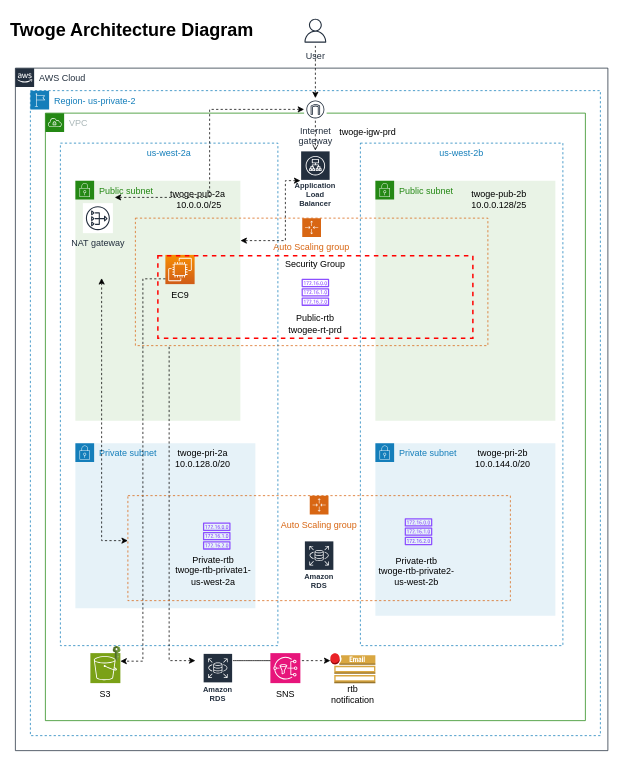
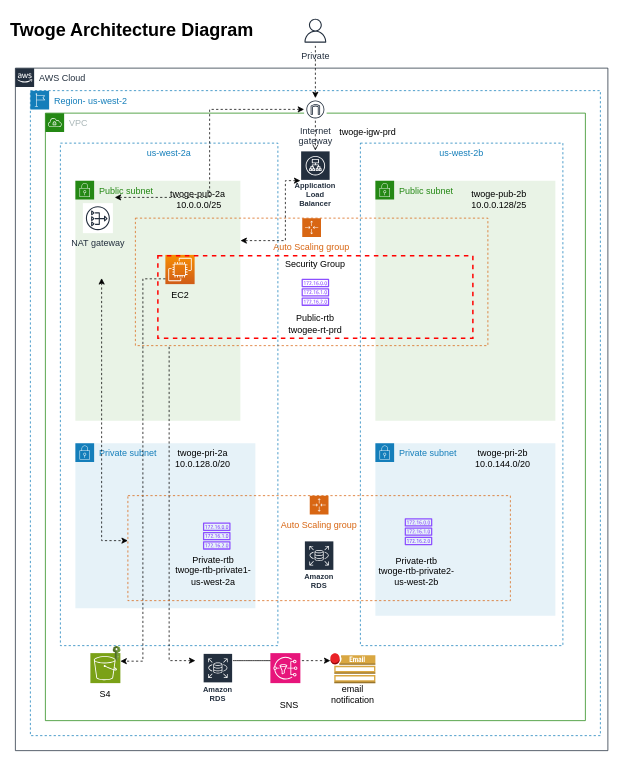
  <mxCell id="0" />
  <mxCell id="1" parent="0" />
  <mxCell id="2" value="VPC" style="points=[[0,0],[0.25,0],[0.5,0],[0.75,0],[1,0],[1,0.25],[1,0.5],[1,0.75],[1,1],[0.75,1],[0.5,1],[0.25,1],[0,1],[0,0.75],[0,0.5],[0,0.25]];outlineConnect=0;gradientColor=none;html=1;whiteSpace=wrap;fontSize=12;fontStyle=0;container=1;pointerEvents=0;collapsible=0;recursiveResize=0;shape=mxgraph.aws4.group;grIcon=mxgraph.aws4.group_vpc;strokeColor=#248814;fillColor=none;verticalAlign=top;align=left;spacingLeft=30;fontColor=#AAB7B8;dashed=0;shadow=0;" parent="1" vertex="1"><mxGeometry x="60" y="150" width="720" height="810" as="geometry" /></mxCell>
  <mxCell id="3" value="us-west-2b" style="fillColor=none;strokeColor=#147EBA;dashed=1;verticalAlign=top;fontStyle=0;fontColor=#147EBA;movable=1;resizable=1;rotatable=1;deletable=1;editable=1;locked=0;connectable=1;" parent="2" vertex="1"><mxGeometry x="420" y="40" width="270" height="670" as="geometry" /></mxCell>
  <mxCell id="4" value="Public subnet" style="points=[[0,0],[0.25,0],[0.5,0],[0.75,0],[1,0],[1,0.25],[1,0.5],[1,0.75],[1,1],[0.75,1],[0.5,1],[0.25,1],[0,1],[0,0.75],[0,0.5],[0,0.25]];outlineConnect=0;gradientColor=none;html=1;whiteSpace=wrap;fontSize=12;fontStyle=0;container=1;pointerEvents=0;collapsible=0;recursiveResize=0;shape=mxgraph.aws4.group;grIcon=mxgraph.aws4.group_security_group;grStroke=0;strokeColor=#248814;fillColor=#E9F3E6;verticalAlign=top;align=left;spacingLeft=30;fontColor=#248814;dashed=0;" parent="2" vertex="1"><mxGeometry x="40" y="90" width="220" height="320" as="geometry" /></mxCell>
  <mxCell id="5" value="" style="sketch=0;points=[[0,0,0],[0.25,0,0],[0.5,0,0],[0.75,0,0],[1,0,0],[0,1,0],[0.25,1,0],[0.5,1,0],[0.75,1,0],[1,1,0],[0,0.25,0],[0,0.5,0],[0,0.75,0],[1,0.25,0],[1,0.5,0],[1,0.75,0]];outlineConnect=0;fontColor=#232F3E;gradientColor=#F78E04;gradientDirection=north;fillColor=#D05C17;strokeColor=#ffffff;dashed=0;verticalLabelPosition=bottom;verticalAlign=top;align=center;html=1;fontSize=12;fontStyle=0;aspect=fixed;shape=mxgraph.aws4.resourceIcon;resIcon=mxgraph.aws4.ec2;" parent="4" vertex="1"><mxGeometry x="120" y="99" width="39" height="39" as="geometry" /></mxCell>
- <mxCell id="6" value="EC9" style="text;html=1;strokeColor=none;fillColor=none;align=center;verticalAlign=middle;whiteSpace=wrap;rounded=0;" parent="4" vertex="1"><mxGeometry x="110" y="138" width="60" height="30" as="geometry" /></mxCell>
+ <mxCell id="6" value="EC2" style="text;html=1;strokeColor=none;fillColor=none;align=center;verticalAlign=middle;whiteSpace=wrap;rounded=0;" parent="4" vertex="1"><mxGeometry x="110" y="138" width="60" height="30" as="geometry" /></mxCell>
  <mxCell id="7" value="NAT gateway" style="sketch=0;outlineConnect=0;fontColor=#232F3E;gradientColor=none;strokeColor=#232F3E;fillColor=#ffffff;dashed=0;verticalLabelPosition=bottom;verticalAlign=top;align=center;html=1;fontSize=12;fontStyle=0;aspect=fixed;shape=mxgraph.aws4.resourceIcon;resIcon=mxgraph.aws4.nat_gateway;" parent="2" vertex="1"><mxGeometry x="50" y="120" width="40" height="40" as="geometry" /></mxCell>
  <mxCell id="8" value="Private subnet" style="points=[[0,0],[0.25,0],[0.5,0],[0.75,0],[1,0],[1,0.25],[1,0.5],[1,0.75],[1,1],[0.75,1],[0.5,1],[0.25,1],[0,1],[0,0.75],[0,0.5],[0,0.25]];outlineConnect=0;gradientColor=none;html=1;whiteSpace=wrap;fontSize=12;fontStyle=0;container=1;pointerEvents=0;collapsible=0;recursiveResize=0;shape=mxgraph.aws4.group;grIcon=mxgraph.aws4.group_security_group;grStroke=0;strokeColor=#147EBA;fillColor=#E6F2F8;verticalAlign=top;align=left;spacingLeft=30;fontColor=#147EBA;dashed=0;" parent="2" vertex="1"><mxGeometry x="40" y="440" width="240" height="220" as="geometry" /></mxCell>
  <mxCell id="9" value="" style="sketch=0;outlineConnect=0;fontColor=#232F3E;gradientColor=none;fillColor=#8C4FFF;strokeColor=none;dashed=0;verticalLabelPosition=bottom;verticalAlign=top;align=center;html=1;fontSize=12;fontStyle=0;aspect=fixed;pointerEvents=1;shape=mxgraph.aws4.route_table;" parent="8" vertex="1"><mxGeometry x="170" y="105.95" width="37" height="36.05" as="geometry" /></mxCell>
  <mxCell id="10" value="Public subnet" style="points=[[0,0],[0.25,0],[0.5,0],[0.75,0],[1,0],[1,0.25],[1,0.5],[1,0.75],[1,1],[0.75,1],[0.5,1],[0.25,1],[0,1],[0,0.75],[0,0.5],[0,0.25]];outlineConnect=0;gradientColor=none;html=1;whiteSpace=wrap;fontSize=12;fontStyle=0;container=1;pointerEvents=0;collapsible=0;recursiveResize=0;shape=mxgraph.aws4.group;grIcon=mxgraph.aws4.group_security_group;grStroke=0;strokeColor=#248814;fillColor=#E9F3E6;verticalAlign=top;align=left;spacingLeft=30;fontColor=#248814;dashed=0;" parent="2" vertex="1"><mxGeometry x="440" y="90" width="240" height="320" as="geometry" /></mxCell>
  <mxCell id="11" value="Auto Scaling group" style="points=[[0,0],[0.25,0],[0.5,0],[0.75,0],[1,0],[1,0.25],[1,0.5],[1,0.75],[1,1],[0.75,1],[0.5,1],[0.25,1],[0,1],[0,0.75],[0,0.5],[0,0.25]];outlineConnect=0;gradientColor=none;html=1;whiteSpace=wrap;fontSize=12;fontStyle=0;container=1;pointerEvents=0;collapsible=0;recursiveResize=0;shape=mxgraph.aws4.groupCenter;grIcon=mxgraph.aws4.group_auto_scaling_group;grStroke=1;strokeColor=#D86613;fillColor=none;verticalAlign=top;align=center;fontColor=#D86613;dashed=1;spacingTop=25;" parent="10" vertex="1"><mxGeometry x="-320" y="50" width="470" height="170" as="geometry" /></mxCell>
  <mxCell id="12" value="Private subnet" style="points=[[0,0],[0.25,0],[0.5,0],[0.75,0],[1,0],[1,0.25],[1,0.5],[1,0.75],[1,1],[0.75,1],[0.5,1],[0.25,1],[0,1],[0,0.75],[0,0.5],[0,0.25]];outlineConnect=0;gradientColor=none;html=1;whiteSpace=wrap;fontSize=12;fontStyle=0;container=1;pointerEvents=0;collapsible=0;recursiveResize=0;shape=mxgraph.aws4.group;grIcon=mxgraph.aws4.group_security_group;grStroke=0;strokeColor=#147EBA;fillColor=#E6F2F8;verticalAlign=top;align=left;spacingLeft=30;fontColor=#147EBA;dashed=0;" parent="2" vertex="1"><mxGeometry x="440" y="440" width="240" height="230" as="geometry" /></mxCell>
- <mxCell id="13" value="Region- us-private-2" style="points=[[0,0],[0.25,0],[0.5,0],[0.75,0],[1,0],[1,0.25],[1,0.5],[1,0.75],[1,1],[0.75,1],[0.5,1],[0.25,1],[0,1],[0,0.75],[0,0.5],[0,0.25]];outlineConnect=0;gradientColor=none;html=1;whiteSpace=wrap;fontSize=12;fontStyle=0;container=1;pointerEvents=0;collapsible=0;recursiveResize=0;shape=mxgraph.aws4.group;grIcon=mxgraph.aws4.group_region;strokeColor=#147EBA;fillColor=none;verticalAlign=top;align=left;spacingLeft=30;fontColor=#147EBA;dashed=1;" parent="1" vertex="1"><mxGeometry x="40" y="120" width="760" height="860" as="geometry" /></mxCell>
+ <mxCell id="13" value="Region- us-west-2" style="points=[[0,0],[0.25,0],[0.5,0],[0.75,0],[1,0],[1,0.25],[1,0.5],[1,0.75],[1,1],[0.75,1],[0.5,1],[0.25,1],[0,1],[0,0.75],[0,0.5],[0,0.25]];outlineConnect=0;gradientColor=none;html=1;whiteSpace=wrap;fontSize=12;fontStyle=0;container=1;pointerEvents=0;collapsible=0;recursiveResize=0;shape=mxgraph.aws4.group;grIcon=mxgraph.aws4.group_region;strokeColor=#147EBA;fillColor=none;verticalAlign=top;align=left;spacingLeft=30;fontColor=#147EBA;dashed=1;" parent="1" vertex="1"><mxGeometry x="40" y="120" width="760" height="860" as="geometry" /></mxCell>
  <mxCell id="14" value="us-west-2a" style="fillColor=none;strokeColor=#147EBA;dashed=1;verticalAlign=top;fontStyle=0;fontColor=#147EBA;shadow=0;movable=1;resizable=1;rotatable=1;deletable=1;editable=1;locked=0;connectable=1;" parent="13" vertex="1"><mxGeometry x="40" y="70" width="290" height="670" as="geometry" /></mxCell>
  <mxCell id="15" value="Internet&#10;gateway" style="sketch=0;outlineConnect=0;fontColor=#232F3E;gradientColor=none;strokeColor=#232F3E;fillColor=#ffffff;dashed=0;verticalLabelPosition=bottom;verticalAlign=top;align=center;html=1;fontSize=12;fontStyle=0;aspect=fixed;shape=mxgraph.aws4.resourceIcon;resIcon=mxgraph.aws4.internet_gateway;" parent="13" vertex="1"><mxGeometry x="365" y="10" width="30" height="30" as="geometry" /></mxCell>
  <mxCell id="16" value="twoge-pri-2a&lt;br&gt;10.0.128.0/20" style="text;html=1;strokeColor=none;fillColor=none;align=center;verticalAlign=middle;whiteSpace=wrap;rounded=0;" parent="13" vertex="1"><mxGeometry x="170" y="470" width="120" height="40" as="geometry" /></mxCell>
  <mxCell id="17" value="twoge-pri-2b&lt;br&gt;10.0.144.0/20" style="text;html=1;strokeColor=none;fillColor=none;align=center;verticalAlign=middle;whiteSpace=wrap;rounded=0;" parent="13" vertex="1"><mxGeometry x="570" y="475" width="120" height="30" as="geometry" /></mxCell>
  <mxCell id="18" value="twoge-igw-prd" style="text;html=1;strokeColor=none;fillColor=none;align=center;verticalAlign=middle;whiteSpace=wrap;rounded=0;" parent="13" vertex="1"><mxGeometry x="410" y="40" width="80" height="30" as="geometry" /></mxCell>
  <mxCell id="19" value="" style="sketch=0;outlineConnect=0;fontColor=#232F3E;gradientColor=none;fillColor=#8C4FFF;strokeColor=none;dashed=0;verticalLabelPosition=bottom;verticalAlign=top;align=center;html=1;fontSize=12;fontStyle=0;aspect=fixed;pointerEvents=1;shape=mxgraph.aws4.route_table;" parent="13" vertex="1"><mxGeometry x="361.5" y="250.95" width="37" height="36.05" as="geometry" /></mxCell>
  <mxCell id="20" value="Public-rtb&lt;br&gt;twogee-rt-prd" style="text;html=1;strokeColor=none;fillColor=none;align=center;verticalAlign=middle;whiteSpace=wrap;rounded=0;" parent="13" vertex="1"><mxGeometry x="330" y="296" width="100" height="30" as="geometry" /></mxCell>
  <mxCell id="21" value="twoge-pub-2b&lt;br&gt;10.0.0.128/25" style="text;html=1;strokeColor=none;fillColor=none;align=center;verticalAlign=middle;whiteSpace=wrap;rounded=0;" parent="13" vertex="1"><mxGeometry x="570" y="140" width="110" height="10" as="geometry" /></mxCell>
  <mxCell id="22" value="" style="sketch=0;points=[[0,0,0],[0.25,0,0],[0.5,0,0],[0.75,0,0],[1,0,0],[0,1,0],[0.25,1,0],[0.5,1,0],[0.75,1,0],[1,1,0],[0,0.25,0],[0,0.5,0],[0,0.75,0],[1,0.25,0],[1,0.5,0],[1,0.75,0]];outlineConnect=0;fontColor=#232F3E;fillColor=#7AA116;strokeColor=#ffffff;dashed=0;verticalLabelPosition=bottom;verticalAlign=top;align=center;html=1;fontSize=12;fontStyle=0;aspect=fixed;shape=mxgraph.aws4.resourceIcon;resIcon=mxgraph.aws4.s3;" parent="13" vertex="1"><mxGeometry x="80" y="750" width="40" height="40" as="geometry" /></mxCell>
  <mxCell id="23" value="" style="outlineConnect=0;dashed=0;verticalLabelPosition=bottom;verticalAlign=top;align=center;html=1;shape=mxgraph.aws3.iam;fillColor=#759C3E;gradientColor=none;" parent="13" vertex="1"><mxGeometry x="110" y="740" width="10" height="20" as="geometry" /></mxCell>
  <mxCell id="24" style="edgeStyle=elbowEdgeStyle;rounded=0;orthogonalLoop=1;jettySize=auto;html=1;exitX=0.483;exitY=0.266;exitDx=0;exitDy=0;exitPerimeter=0;dashed=1;" parent="13" edge="1"><mxGeometry relative="1" as="geometry"><mxPoint x="180.07" y="250.95" as="sourcePoint" /><mxPoint x="120" y="760.71" as="targetPoint" /></mxGeometry></mxCell>
  <mxCell id="25" style="rounded=0;orthogonalLoop=1;jettySize=auto;html=1;entryX=0.25;entryY=0.108;entryDx=0;entryDy=0;entryPerimeter=0;edgeStyle=elbowEdgeStyle;startArrow=classic;startFill=1;dashed=1;" parent="13" source="15" target="14" edge="1"><mxGeometry relative="1" as="geometry" /></mxCell>
  <mxCell id="26" style="edgeStyle=elbowEdgeStyle;rounded=0;orthogonalLoop=1;jettySize=auto;html=1;exitX=1;exitY=0.75;exitDx=0;exitDy=0;" parent="13" source="14" target="14" edge="1"><mxGeometry relative="1" as="geometry" /></mxCell>
- <mxCell id="27" value="S3" style="text;html=1;strokeColor=none;fillColor=none;align=center;verticalAlign=middle;whiteSpace=wrap;rounded=0;" parent="13" vertex="1"><mxGeometry x="70" y="790" width="60" height="30" as="geometry" /></mxCell>
+ <mxCell id="27" value="S4" style="text;html=1;strokeColor=none;fillColor=none;align=center;verticalAlign=middle;whiteSpace=wrap;rounded=0;" parent="13" vertex="1"><mxGeometry x="70" y="790" width="60" height="30" as="geometry" /></mxCell>
  <mxCell id="28" value="AWS Cloud" style="points=[[0,0],[0.25,0],[0.5,0],[0.75,0],[1,0],[1,0.25],[1,0.5],[1,0.75],[1,1],[0.75,1],[0.5,1],[0.25,1],[0,1],[0,0.75],[0,0.5],[0,0.25]];outlineConnect=0;gradientColor=none;html=1;whiteSpace=wrap;fontSize=12;fontStyle=0;container=1;pointerEvents=0;collapsible=0;recursiveResize=0;shape=mxgraph.aws4.group;grIcon=mxgraph.aws4.group_aws_cloud_alt;strokeColor=#232F3E;fillColor=none;verticalAlign=top;align=left;spacingLeft=30;fontColor=#232F3E;dashed=0;" parent="1" vertex="1"><mxGeometry x="20" y="90" width="790" height="910" as="geometry" /></mxCell>
  <mxCell id="29" style="edgeStyle=elbowEdgeStyle;rounded=0;orthogonalLoop=1;jettySize=auto;html=1;endArrow=none;endFill=0;startArrow=classic;startFill=1;dashed=1;" parent="28" edge="1"><mxGeometry relative="1" as="geometry"><mxPoint x="205" y="370" as="targetPoint" /><mxPoint x="240" y="790" as="sourcePoint" /><Array as="points"><mxPoint x="205" y="580" /></Array></mxGeometry></mxCell>
  <mxCell id="30" style="edgeStyle=elbowEdgeStyle;rounded=0;orthogonalLoop=1;jettySize=auto;html=1;dashed=1;" parent="28" source="31" target="33" edge="1"><mxGeometry relative="1" as="geometry"><Array as="points"><mxPoint x="280" y="790" /></Array></mxGeometry></mxCell>
  <mxCell id="31" value="" style="sketch=0;points=[[0,0,0],[0.25,0,0],[0.5,0,0],[0.75,0,0],[1,0,0],[0,1,0],[0.25,1,0],[0.5,1,0],[0.75,1,0],[1,1,0],[0,0.25,0],[0,0.5,0],[0,0.75,0],[1,0.25,0],[1,0.5,0],[1,0.75,0]];outlineConnect=0;fontColor=#232F3E;fillColor=#E7157B;strokeColor=#ffffff;dashed=0;verticalLabelPosition=bottom;verticalAlign=top;align=center;html=1;fontSize=12;fontStyle=0;aspect=fixed;shape=mxgraph.aws4.resourceIcon;resIcon=mxgraph.aws4.sns;" parent="28" vertex="1"><mxGeometry x="340" y="780" width="40" height="40" as="geometry" /></mxCell>
- <mxCell id="32" value="SNS" style="text;html=1;strokeColor=none;fillColor=none;align=center;verticalAlign=middle;whiteSpace=wrap;rounded=0;" parent="28" vertex="1"><mxGeometry x="325.5" y="820" width="69" height="30" as="geometry" /></mxCell>
+ <mxCell id="32" value="SNS" style="text;html=1;strokeColor=none;fillColor=none;align=center;verticalAlign=middle;whiteSpace=wrap;rounded=0;" parent="28" vertex="1"><mxGeometry x="330.5" y="835" width="69" height="30" as="geometry" /></mxCell>
  <mxCell id="33" value="" style="outlineConnect=0;dashed=0;verticalLabelPosition=bottom;verticalAlign=top;align=center;html=1;shape=mxgraph.aws3.email_notification;fillColor=#D9A741;gradientColor=none;" parent="28" vertex="1"><mxGeometry x="420" y="780" width="60" height="40" as="geometry" /></mxCell>
- <mxCell id="34" value="rtb notification" style="text;html=1;strokeColor=none;fillColor=none;align=center;verticalAlign=middle;whiteSpace=wrap;rounded=0;" parent="28" vertex="1"><mxGeometry x="420" y="820" width="60" height="30" as="geometry" /></mxCell>
+ <mxCell id="34" value="email notification" style="text;html=1;strokeColor=none;fillColor=none;align=center;verticalAlign=middle;whiteSpace=wrap;rounded=0;" parent="28" vertex="1"><mxGeometry x="420" y="820" width="60" height="30" as="geometry" /></mxCell>
  <mxCell id="35" value="Application Load Balancer" style="sketch=0;outlineConnect=0;fontColor=#232F3E;gradientColor=none;strokeColor=#ffffff;fillColor=#232F3E;dashed=0;verticalLabelPosition=middle;verticalAlign=bottom;align=center;html=1;whiteSpace=wrap;fontSize=10;fontStyle=1;spacing=3;shape=mxgraph.aws4.productIcon;prIcon=mxgraph.aws4.application_load_balancer;" parent="28" vertex="1"><mxGeometry x="380" y="110" width="40" height="80" as="geometry" /></mxCell>
  <mxCell id="36" value="Amazon RDS" style="sketch=0;outlineConnect=0;fontColor=#232F3E;gradientColor=none;strokeColor=#ffffff;fillColor=#232F3E;dashed=0;verticalLabelPosition=middle;verticalAlign=bottom;align=center;html=1;whiteSpace=wrap;fontSize=10;fontStyle=1;spacing=3;shape=mxgraph.aws4.productIcon;prIcon=mxgraph.aws4.rds;" vertex="1" parent="28"><mxGeometry x="250" y="780" width="40" height="70" as="geometry" /></mxCell>
  <mxCell id="37" value="Twoge Architecture Diagram" style="text;strokeColor=none;fillColor=none;html=1;fontSize=24;fontStyle=1;verticalAlign=middle;align=center;" parent="1" vertex="1"><mxGeometry x="140" width="70" height="40" as="geometry" y="20" /></mxCell>
  <mxCell id="38" style="edgeStyle=orthogonalEdgeStyle;rounded=0;orthogonalLoop=1;jettySize=auto;html=1;dashed=1;" parent="1" source="39" target="15" edge="1"><mxGeometry relative="1" as="geometry" /></mxCell>
- <mxCell id="39" value="User" style="sketch=0;outlineConnect=0;fontColor=#232F3E;gradientColor=none;strokeColor=#232F3E;fillColor=#ffffff;dashed=0;verticalLabelPosition=bottom;verticalAlign=top;align=center;html=1;fontSize=12;fontStyle=0;aspect=fixed;shape=mxgraph.aws4.resourceIcon;resIcon=mxgraph.aws4.user;" parent="1" vertex="1"><mxGeometry x="400" width="40" height="40" as="geometry" y="20" /></mxCell>
+ <mxCell id="39" value="Private" style="sketch=0;outlineConnect=0;fontColor=#232F3E;gradientColor=none;strokeColor=#232F3E;fillColor=#ffffff;dashed=0;verticalLabelPosition=bottom;verticalAlign=top;align=center;html=1;fontSize=12;fontStyle=0;aspect=fixed;shape=mxgraph.aws4.resourceIcon;resIcon=mxgraph.aws4.user;" parent="1" vertex="1"><mxGeometry x="400" width="40" height="40" as="geometry" y="20" /></mxCell>
  <mxCell id="40" value="Auto Scaling group" style="points=[[0,0],[0.25,0],[0.5,0],[0.75,0],[1,0],[1,0.25],[1,0.5],[1,0.75],[1,1],[0.75,1],[0.5,1],[0.25,1],[0,1],[0,0.75],[0,0.5],[0,0.25]];outlineConnect=0;gradientColor=none;html=1;whiteSpace=wrap;fontSize=12;fontStyle=0;container=1;pointerEvents=0;collapsible=0;recursiveResize=0;shape=mxgraph.aws4.groupCenter;grIcon=mxgraph.aws4.group_auto_scaling_group;grStroke=1;strokeColor=#D86613;fillColor=none;verticalAlign=top;align=center;fontColor=#D86613;dashed=1;spacingTop=25;" parent="1" vertex="1"><mxGeometry x="170" y="660" width="510" height="140" as="geometry" /></mxCell>
  <mxCell id="41" value="" style="sketch=0;outlineConnect=0;fontColor=#232F3E;gradientColor=none;fillColor=#8C4FFF;strokeColor=none;dashed=0;verticalLabelPosition=bottom;verticalAlign=top;align=center;html=1;fontSize=12;fontStyle=0;aspect=fixed;pointerEvents=1;shape=mxgraph.aws4.route_table;" parent="40" vertex="1"><mxGeometry x="369" y="30" width="37" height="36.05" as="geometry" /></mxCell>
  <mxCell id="42" value="Private-rtb&lt;br&gt;twoge-rtb-private2-us-west-2b" style="text;html=1;strokeColor=none;fillColor=none;align=center;verticalAlign=middle;whiteSpace=wrap;rounded=0;" parent="40" vertex="1"><mxGeometry x="330" y="72" width="110" height="58" as="geometry" /></mxCell>
  <mxCell id="43" value="Private-rtb&lt;br&gt;twoge-rtb-private1-us-west-2a" style="text;html=1;strokeColor=none;fillColor=none;align=center;verticalAlign=middle;whiteSpace=wrap;rounded=0;" parent="40" vertex="1"><mxGeometry x="58" y="80" width="112" height="40" as="geometry" /></mxCell>
  <mxCell id="44" value="Amazon RDS" style="sketch=0;outlineConnect=0;fontColor=#232F3E;gradientColor=none;strokeColor=#ffffff;fillColor=#232F3E;dashed=0;verticalLabelPosition=middle;verticalAlign=bottom;align=center;html=1;whiteSpace=wrap;fontSize=10;fontStyle=1;spacing=3;shape=mxgraph.aws4.productIcon;prIcon=mxgraph.aws4.rds;" parent="40" vertex="1"><mxGeometry x="235" y="60" width="40" height="70" as="geometry" /></mxCell>
  <mxCell id="45" value="" style="edgeStyle=elbowEdgeStyle;rounded=0;orthogonalLoop=1;jettySize=auto;html=1;dashed=1;endArrow=open;" parent="1" source="15" target="35" edge="1"><mxGeometry relative="1" as="geometry" /></mxCell>
  <mxCell id="46" style="edgeStyle=elbowEdgeStyle;rounded=0;orthogonalLoop=1;jettySize=auto;html=1;elbow=vertical;startArrow=classic;startFill=1;dashed=1;" parent="1" edge="1"><mxGeometry relative="1" as="geometry"><mxPoint x="135" y="370" as="sourcePoint" /><mxPoint x="170" y="720" as="targetPoint" /><Array as="points"><mxPoint x="140" y="720" /></Array></mxGeometry></mxCell>
  <mxCell id="47" value="twoge-pub-2a&amp;nbsp;&lt;br&gt;10.0.0.0/25" style="text;html=1;strokeColor=none;fillColor=none;align=center;verticalAlign=middle;whiteSpace=wrap;rounded=0;" parent="1" vertex="1"><mxGeometry x="210" y="250" width="110" height="30" as="geometry" /></mxCell>
  <mxCell id="48" style="edgeStyle=orthogonalEdgeStyle;rounded=0;orthogonalLoop=1;jettySize=auto;html=1;entryX=0.828;entryY=0.194;entryDx=0;entryDy=0;entryPerimeter=0;startArrow=classic;startFill=1;dashed=1;" edge="1" parent="1" source="35" target="14"><mxGeometry relative="1" as="geometry"><Array as="points"><mxPoint x="380" y="240" /><mxPoint x="380" y="320" /></Array></mxGeometry></mxCell>
  <mxCell id="49" value="Security Group" style="fontStyle=0;verticalAlign=top;align=center;spacingTop=-2;fillColor=none;rounded=0;whiteSpace=wrap;html=1;strokeColor=#FF0000;strokeWidth=2;dashed=1;container=1;collapsible=0;expand=0;recursiveResize=0;" vertex="1" parent="1"><mxGeometry x="210" y="340" width="420" height="110" as="geometry" /></mxCell>
